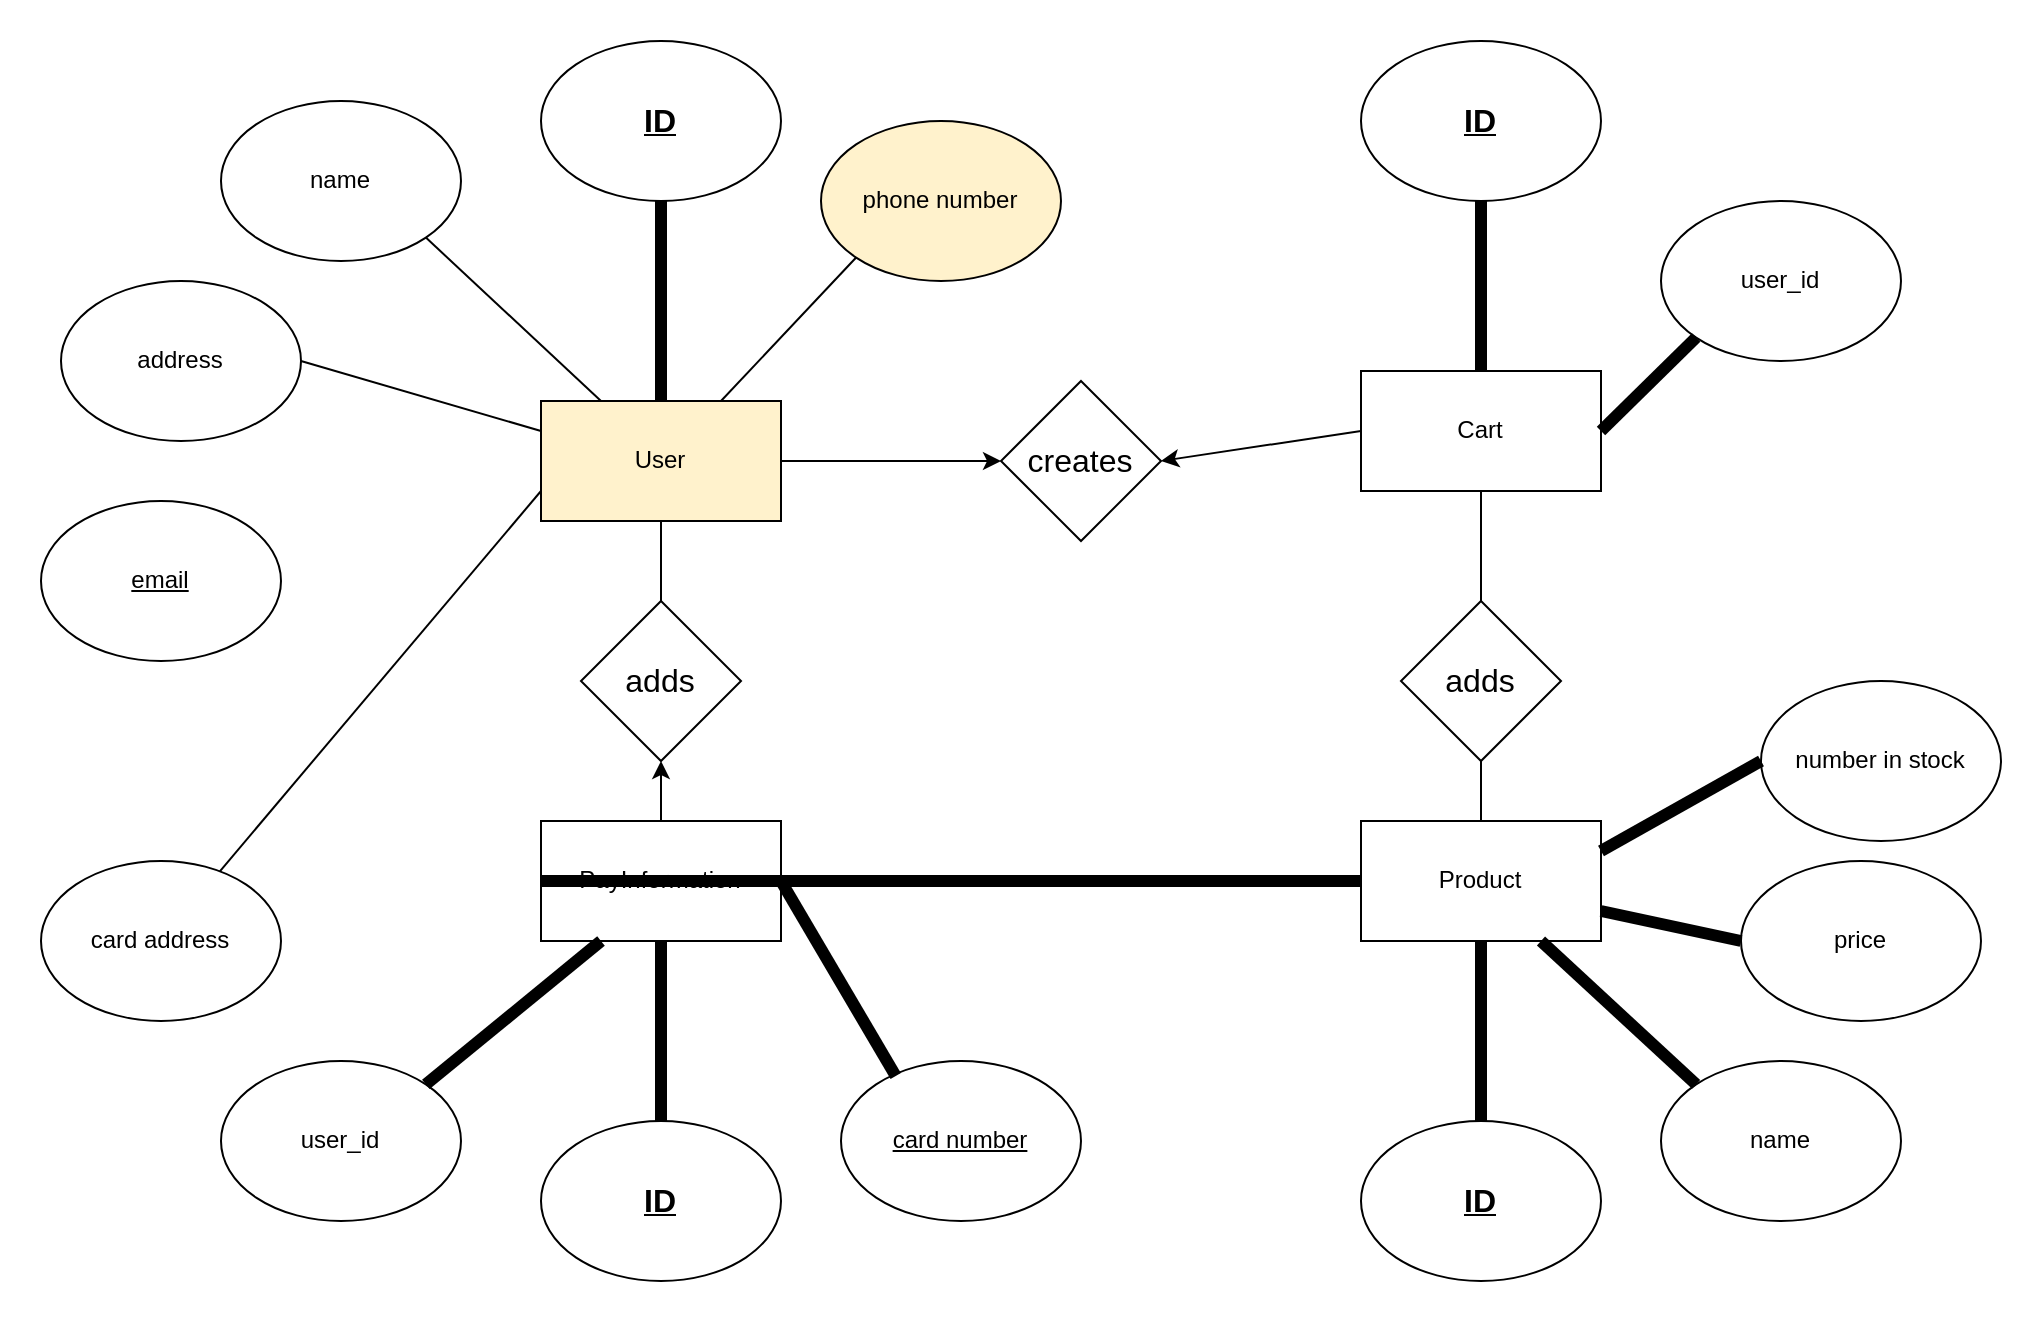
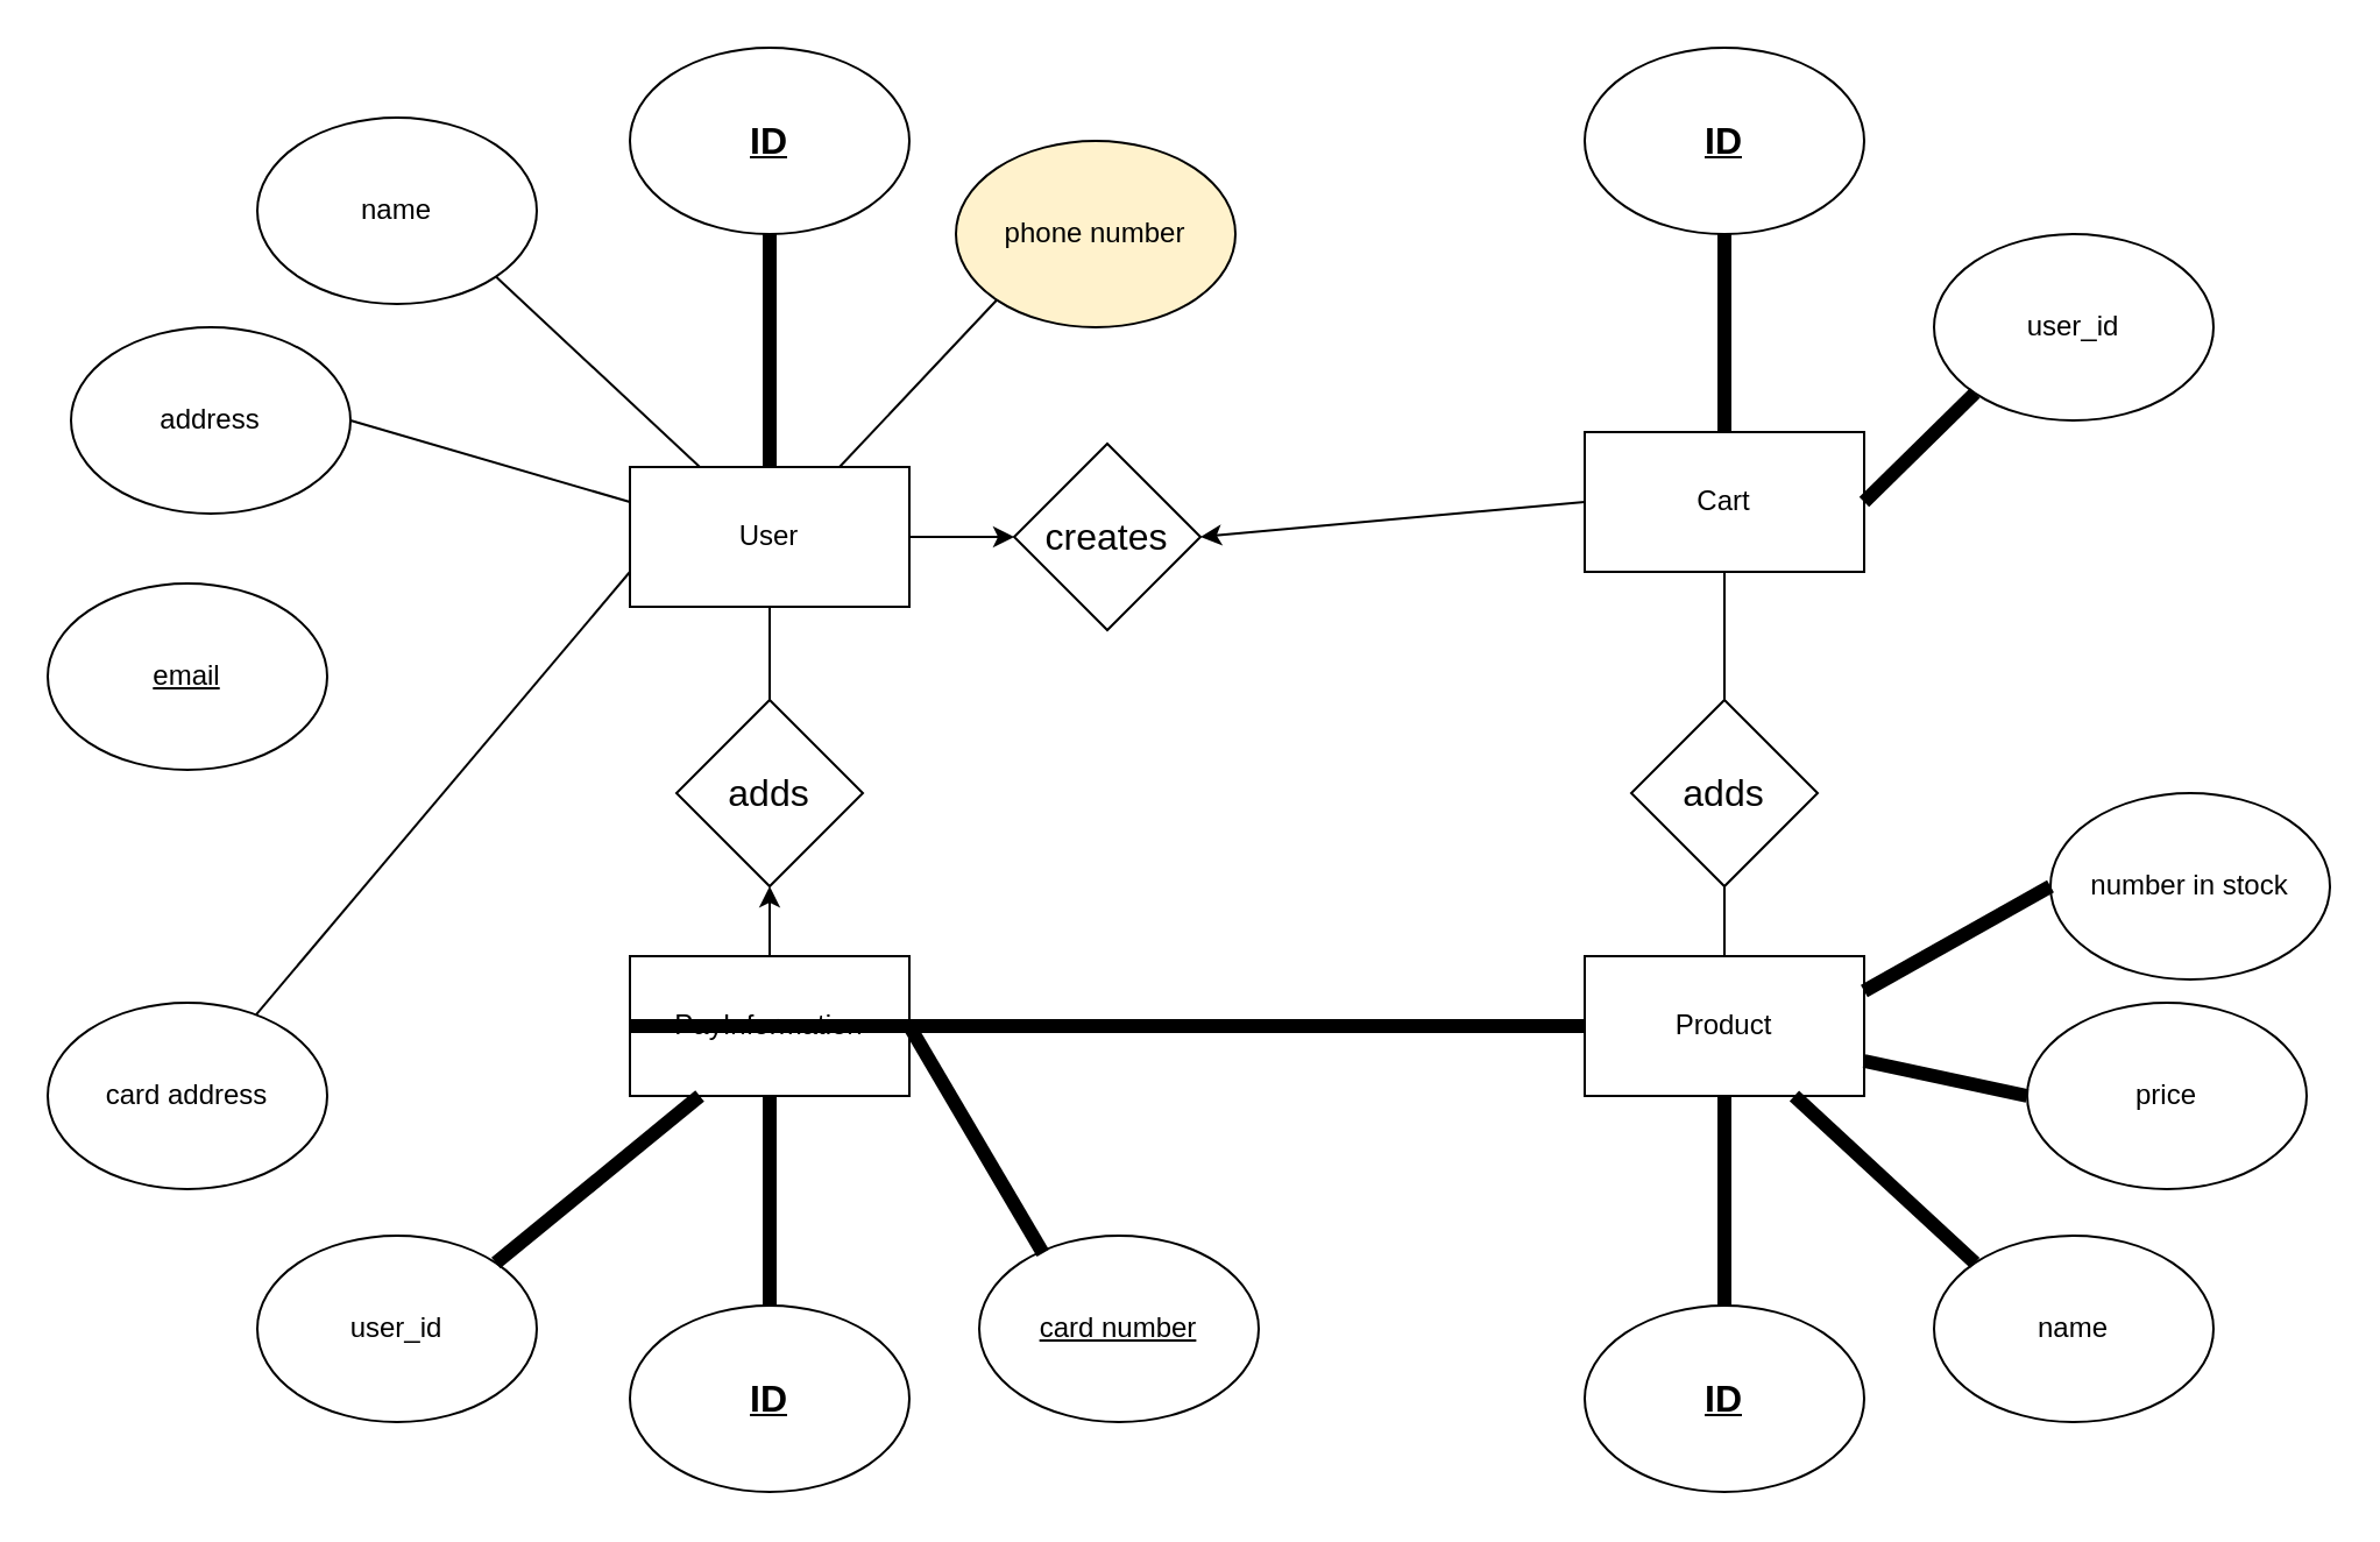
  <mxCell id="0" />
  <mxCell id="1" parent="0" />
- <mxCell id="2" value="User" style="rounded=0;whiteSpace=wrap;html=1;fillColor=#fff2cc;" vertex="1" parent="1"><mxGeometry x="270" y="200" width="120" height="60" as="geometry" /></mxCell>
+ <mxCell id="2" value="User" style="rounded=0;whiteSpace=wrap;html=1;" vertex="1" parent="1"><mxGeometry x="270" y="200" width="120" height="60" as="geometry" /></mxCell>
  <mxCell id="3" value="Cart" style="rounded=0;whiteSpace=wrap;html=1;" vertex="1" parent="1"><mxGeometry x="680" y="185" width="120" height="60" as="geometry" /></mxCell>
  <mxCell id="4" style="edgeStyle=none;html=1;exitX=0.75;exitY=0;exitDx=0;exitDy=0;fontSize=16;" edge="1" parent="1" source="5"><mxGeometry relative="1" as="geometry"><mxPoint x="770" y="420" as="targetPoint" /></mxGeometry></mxCell>
  <mxCell id="5" value="Product" style="rounded=0;whiteSpace=wrap;html=1;" vertex="1" parent="1"><mxGeometry x="680" y="410" width="120" height="60" as="geometry" /></mxCell>
  <mxCell id="6" value="PayInformation" style="rounded=0;whiteSpace=wrap;html=1;" vertex="1" parent="1"><mxGeometry x="270" y="410" width="120" height="60" as="geometry" /></mxCell>
  <mxCell id="7" value="&lt;b&gt;&lt;u&gt;&lt;font style=&quot;font-size: 16px&quot;&gt;ID&lt;/font&gt;&lt;/u&gt;&lt;/b&gt;" style="ellipse;whiteSpace=wrap;html=1;" vertex="1" parent="1"><mxGeometry x="270" y="20" width="120" height="80" as="geometry" /></mxCell>
  <mxCell id="8" value="name" style="ellipse;whiteSpace=wrap;html=1;" vertex="1" parent="1"><mxGeometry x="110" y="50" width="120" height="80" as="geometry" /></mxCell>
  <mxCell id="9" value="&lt;b&gt;&lt;u&gt;&lt;font style=&quot;font-size: 16px&quot;&gt;ID&lt;/font&gt;&lt;/u&gt;&lt;/b&gt;" style="ellipse;whiteSpace=wrap;html=1;" vertex="1" parent="1"><mxGeometry x="680" y="20" width="120" height="80" as="geometry" /></mxCell>
  <mxCell id="10" value="&lt;b&gt;&lt;u&gt;&lt;font style=&quot;font-size: 16px&quot;&gt;ID&lt;/font&gt;&lt;/u&gt;&lt;/b&gt;" style="ellipse;whiteSpace=wrap;html=1;" vertex="1" parent="1"><mxGeometry x="680" y="560" width="120" height="80" as="geometry" /></mxCell>
  <mxCell id="11" value="&lt;b&gt;&lt;u&gt;&lt;font style=&quot;font-size: 16px&quot;&gt;ID&lt;/font&gt;&lt;/u&gt;&lt;/b&gt;" style="ellipse;whiteSpace=wrap;html=1;" vertex="1" parent="1"><mxGeometry x="270" y="560" width="120" height="80" as="geometry" /></mxCell>
  <mxCell id="12" value="address" style="ellipse;whiteSpace=wrap;html=1;" vertex="1" parent="1"><mxGeometry x="30" y="140" width="120" height="80" as="geometry" /></mxCell>
  <mxCell id="13" value="&lt;u&gt;email&lt;/u&gt;" style="ellipse;whiteSpace=wrap;html=1;" vertex="1" parent="1"><mxGeometry x="20" y="250" width="120" height="80" as="geometry" /></mxCell>
  <mxCell id="14" value="phone number" style="ellipse;whiteSpace=wrap;html=1;fillColor=#fff2cc;" vertex="1" parent="1"><mxGeometry x="410" y="60" width="120" height="80" as="geometry" /></mxCell>
  <mxCell id="15" value="name" style="ellipse;whiteSpace=wrap;html=1;" vertex="1" parent="1"><mxGeometry x="830" y="530" width="120" height="80" as="geometry" /></mxCell>
  <mxCell id="16" value="price" style="ellipse;whiteSpace=wrap;html=1;" vertex="1" parent="1"><mxGeometry x="870" y="430" width="120" height="80" as="geometry" /></mxCell>
  <mxCell id="17" value="number in stock" style="ellipse;whiteSpace=wrap;html=1;" vertex="1" parent="1"><mxGeometry x="880" y="340" width="120" height="80" as="geometry" /></mxCell>
  <mxCell id="18" value="user_id" style="ellipse;whiteSpace=wrap;html=1;" vertex="1" parent="1"><mxGeometry x="830" y="100" width="120" height="80" as="geometry" /></mxCell>
  <mxCell id="19" value="user_id" style="ellipse;whiteSpace=wrap;html=1;" vertex="1" parent="1"><mxGeometry x="110" y="530" width="120" height="80" as="geometry" /></mxCell>
  <mxCell id="20" value="&lt;u&gt;card number&lt;/u&gt;" style="ellipse;whiteSpace=wrap;html=1;" vertex="1" parent="1"><mxGeometry x="420" y="530" width="120" height="80" as="geometry" /></mxCell>
  <mxCell id="21" value="card address" style="ellipse;whiteSpace=wrap;html=1;" vertex="1" parent="1"><mxGeometry x="20" y="430" width="120" height="80" as="geometry" /></mxCell>
- <mxCell id="22" value="creates" style="rhombus;whiteSpace=wrap;html=1;fontSize=16;" vertex="1" parent="1"><mxGeometry x="500" y="190" width="80" height="80" as="geometry" /></mxCell>
+ <mxCell id="22" value="creates" style="rhombus;whiteSpace=wrap;html=1;fontSize=16;" vertex="1" parent="1"><mxGeometry x="435" y="190" width="80" height="80" as="geometry" /></mxCell>
  <mxCell id="23" value="adds" style="rhombus;whiteSpace=wrap;html=1;fontSize=16;" vertex="1" parent="1"><mxGeometry x="700" y="300" width="80" height="80" as="geometry" /></mxCell>
  <mxCell id="24" value="adds" style="rhombus;whiteSpace=wrap;html=1;fontSize=16;" vertex="1" parent="1"><mxGeometry x="290" y="300" width="80" height="80" as="geometry" /></mxCell>
  <mxCell id="25" value="" style="endArrow=classic;html=1;fontSize=16;exitX=1;exitY=0.5;exitDx=0;exitDy=0;entryX=0;entryY=0.5;entryDx=0;entryDy=0;" edge="1" parent="1" source="2" target="22"><mxGeometry width="50" height="50" relative="1" as="geometry"><mxPoint x="430" y="380" as="sourcePoint" /><mxPoint x="480" y="330" as="targetPoint" /></mxGeometry></mxCell>
  <mxCell id="26" value="" style="endArrow=none;html=1;fontSize=16;entryX=0.5;entryY=1;entryDx=0;entryDy=0;exitX=0.5;exitY=0;exitDx=0;exitDy=0;" edge="1" parent="1" source="23" target="3"><mxGeometry width="50" height="50" relative="1" as="geometry"><mxPoint x="430" y="380" as="sourcePoint" /><mxPoint x="480" y="330" as="targetPoint" /></mxGeometry></mxCell>
  <mxCell id="27" value="" style="endArrow=none;html=1;fontSize=16;entryX=0.5;entryY=1;entryDx=0;entryDy=0;exitX=0.5;exitY=0;exitDx=0;exitDy=0;" edge="1" parent="1" source="5" target="23"><mxGeometry width="50" height="50" relative="1" as="geometry"><mxPoint x="430" y="380" as="sourcePoint" /><mxPoint x="480" y="330" as="targetPoint" /></mxGeometry></mxCell>
  <mxCell id="28" value="" style="endArrow=classic;html=1;fontSize=16;exitX=0.5;exitY=0;exitDx=0;exitDy=0;entryX=0.5;entryY=1;entryDx=0;entryDy=0;" edge="1" parent="1" source="6" target="24"><mxGeometry width="50" height="50" relative="1" as="geometry"><mxPoint x="430" y="380" as="sourcePoint" /><mxPoint x="480" y="330" as="targetPoint" /></mxGeometry></mxCell>
  <mxCell id="29" value="" style="endArrow=none;html=1;fontSize=16;entryX=0.5;entryY=1;entryDx=0;entryDy=0;exitX=0.5;exitY=0;exitDx=0;exitDy=0;" edge="1" parent="1" source="24" target="2"><mxGeometry width="50" height="50" relative="1" as="geometry"><mxPoint x="430" y="380" as="sourcePoint" /><mxPoint x="480" y="330" as="targetPoint" /></mxGeometry></mxCell>
  <mxCell id="30" value="" style="endArrow=classic;html=1;fontSize=16;entryX=1;entryY=0.5;entryDx=0;entryDy=0;exitX=0;exitY=0.5;exitDx=0;exitDy=0;" edge="1" parent="1" source="3" target="22"><mxGeometry width="50" height="50" relative="1" as="geometry"><mxPoint x="430" y="380" as="sourcePoint" /><mxPoint x="480" y="330" as="targetPoint" /></mxGeometry></mxCell>
  <mxCell id="31" value="" style="endArrow=none;html=1;fontSize=16;entryX=0.5;entryY=1;entryDx=0;entryDy=0;exitX=0.5;exitY=0;exitDx=0;exitDy=0;strokeWidth=6;" edge="1" parent="1" source="2" target="7"><mxGeometry width="50" height="50" relative="1" as="geometry"><mxPoint x="330" y="190" as="sourcePoint" /><mxPoint x="370" y="110" as="targetPoint" /></mxGeometry></mxCell>
  <mxCell id="32" value="" style="endArrow=none;html=1;fontSize=16;entryX=1;entryY=0.5;entryDx=0;entryDy=0;exitX=0;exitY=0.25;exitDx=0;exitDy=0;" edge="1" parent="1" source="2" target="12"><mxGeometry width="50" height="50" relative="1" as="geometry"><mxPoint x="190" y="290" as="sourcePoint" /><mxPoint x="190" y="190" as="targetPoint" /></mxGeometry></mxCell>
  <mxCell id="33" value="" style="endArrow=none;html=1;fontSize=16;entryX=0;entryY=1;entryDx=0;entryDy=0;exitX=1;exitY=0.5;exitDx=0;exitDy=0;strokeWidth=6;" edge="1" parent="1" source="3" target="18"><mxGeometry width="50" height="50" relative="1" as="geometry"><mxPoint x="869" y="280" as="sourcePoint" /><mxPoint x="869" y="180" as="targetPoint" /></mxGeometry></mxCell>
  <mxCell id="34" value="" style="endArrow=none;html=1;fontSize=16;exitX=0;exitY=0.75;exitDx=0;exitDy=0;" edge="1" parent="1" source="2" target="21"><mxGeometry width="50" height="50" relative="1" as="geometry"><mxPoint x="200" y="360" as="sourcePoint" /><mxPoint x="200" y="260" as="targetPoint" /></mxGeometry></mxCell>
  <mxCell id="35" value="" style="endArrow=none;html=1;fontSize=16;entryX=1;entryY=1;entryDx=0;entryDy=0;exitX=0.25;exitY=0;exitDx=0;exitDy=0;" edge="1" parent="1" source="2" target="8"><mxGeometry width="50" height="50" relative="1" as="geometry"><mxPoint x="229" y="220" as="sourcePoint" /><mxPoint x="229" y="120" as="targetPoint" /></mxGeometry></mxCell>
  <mxCell id="36" value="" style="endArrow=none;html=1;fontSize=16;entryX=0;entryY=1;entryDx=0;entryDy=0;exitX=0.75;exitY=0;exitDx=0;exitDy=0;" edge="1" parent="1" source="2" target="14"><mxGeometry width="50" height="50" relative="1" as="geometry"><mxPoint x="380" y="250" as="sourcePoint" /><mxPoint x="380" y="150" as="targetPoint" /></mxGeometry></mxCell>
  <mxCell id="37" value="" style="endArrow=none;html=1;fontSize=16;entryX=0.5;entryY=1;entryDx=0;entryDy=0;exitX=0.5;exitY=0;exitDx=0;exitDy=0;strokeWidth=6;" edge="1" parent="1" source="11" target="6"><mxGeometry width="50" height="50" relative="1" as="geometry"><mxPoint x="379" y="570" as="sourcePoint" /><mxPoint x="379" y="470" as="targetPoint" /></mxGeometry></mxCell>
  <mxCell id="38" value="" style="endArrow=none;html=1;fontSize=16;entryX=0.5;entryY=1;entryDx=0;entryDy=0;exitX=0.5;exitY=0;exitDx=0;exitDy=0;strokeWidth=6;" edge="1" parent="1" source="10" target="5"><mxGeometry width="50" height="50" relative="1" as="geometry"><mxPoint x="640" y="530" as="sourcePoint" /><mxPoint x="640" y="430" as="targetPoint" /></mxGeometry></mxCell>
  <mxCell id="39" value="" style="endArrow=none;html=1;fontSize=16;entryX=0.5;entryY=1;entryDx=0;entryDy=0;exitX=0.5;exitY=0;exitDx=0;exitDy=0;strokeWidth=6;" edge="1" parent="1" source="3" target="9"><mxGeometry width="50" height="50" relative="1" as="geometry"><mxPoint x="700" y="220" as="sourcePoint" /><mxPoint x="700" y="120" as="targetPoint" /></mxGeometry></mxCell>
  <mxCell id="40" value="" style="endArrow=none;html=1;fontSize=16;entryX=0;entryY=0;entryDx=0;entryDy=0;strokeWidth=6;exitX=0.75;exitY=1;exitDx=0;exitDy=0;" edge="1" parent="1" source="5" target="15"><mxGeometry width="50" height="50" relative="1" as="geometry"><mxPoint x="760" y="490" as="sourcePoint" /><mxPoint x="847.574" y="460.004" as="targetPoint" /></mxGeometry></mxCell>
  <mxCell id="41" value="" style="endArrow=none;html=1;fontSize=16;entryX=0;entryY=0.5;entryDx=0;entryDy=0;exitX=1;exitY=0.75;exitDx=0;exitDy=0;strokeWidth=6;" edge="1" parent="1" source="5" target="16"><mxGeometry width="50" height="50" relative="1" as="geometry"><mxPoint x="810" y="458.28" as="sourcePoint" /><mxPoint x="887.574" y="529.996" as="targetPoint" /></mxGeometry></mxCell>
  <mxCell id="42" value="" style="endArrow=none;html=1;fontSize=16;entryX=0;entryY=0.5;entryDx=0;entryDy=0;exitX=1;exitY=0.25;exitDx=0;exitDy=0;strokeWidth=6;" edge="1" parent="1" source="5" target="17"><mxGeometry width="50" height="50" relative="1" as="geometry"><mxPoint x="810" y="430" as="sourcePoint" /><mxPoint x="880" y="445" as="targetPoint" /></mxGeometry></mxCell>
  <mxCell id="43" value="" style="endArrow=none;html=1;fontSize=16;exitX=0;exitY=0.5;exitDx=0;exitDy=0;strokeWidth=6;" edge="1" parent="1" source="6" target="5"><mxGeometry width="50" height="50" relative="1" as="geometry"><mxPoint x="260" y="480" as="sourcePoint" /><mxPoint x="130" y="525" as="targetPoint" /></mxGeometry></mxCell>
  <mxCell id="44" value="" style="endArrow=none;html=1;fontSize=16;entryX=1;entryY=0;entryDx=0;entryDy=0;exitX=0.25;exitY=1;exitDx=0;exitDy=0;strokeWidth=6;" edge="1" parent="1" source="6" target="19"><mxGeometry width="50" height="50" relative="1" as="geometry"><mxPoint x="290" y="265" as="sourcePoint" /><mxPoint x="160" y="310" as="targetPoint" /></mxGeometry></mxCell>
  <mxCell id="45" value="" style="endArrow=none;html=1;fontSize=16;entryX=0.228;entryY=0.094;entryDx=0;entryDy=0;exitX=1;exitY=0.5;exitDx=0;exitDy=0;entryPerimeter=0;strokeWidth=6;" edge="1" parent="1" source="6" target="20"><mxGeometry width="50" height="50" relative="1" as="geometry"><mxPoint x="500" y="426.64" as="sourcePoint" /><mxPoint x="442.426" y="513.356" as="targetPoint" /></mxGeometry></mxCell>
